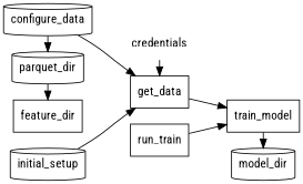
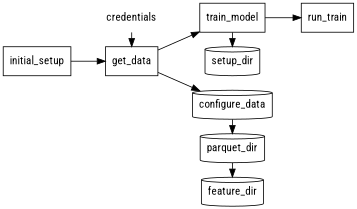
  digraph {
    fontname="Roboto Condensed"
    rankdir=LR
    node [fontname="Roboto Condensed" shape=box]
    edge [fontname="Roboto Condensed"]
    credentials [shape=plaintext]
    get_data
-   model_dir [shape=cylinder]
+   model_dir [shape=cylinder label=setup_dir]
    train_model
    parquet_dir [shape=cylinder]
    configure_data [shape=cylinder]
-   feature_dir
+   feature_dir [shape=cylinder]
    n8 [label=run_train]
-   initial_setup [shape=cylinder]
+   initial_setup
    subgraph sub_1 {
      rank=same
      credentials
      get_data
    }
    subgraph sub_2 {
      rank=same
      model_dir
      train_model
    }
    subgraph sub_3 {
      rank=same
      parquet_dir
      configure_data
    }
    subgraph sub_4 {
      rank=same
      configure_data
      feature_dir
    }
    credentials -> get_data
    get_data -> train_model
-   configure_data -> get_data
+   get_data -> configure_data
    train_model -> model_dir
-   n8 -> train_model
+   train_model -> n8
    parquet_dir -> feature_dir
    configure_data -> parquet_dir
    initial_setup -> get_data
  }
